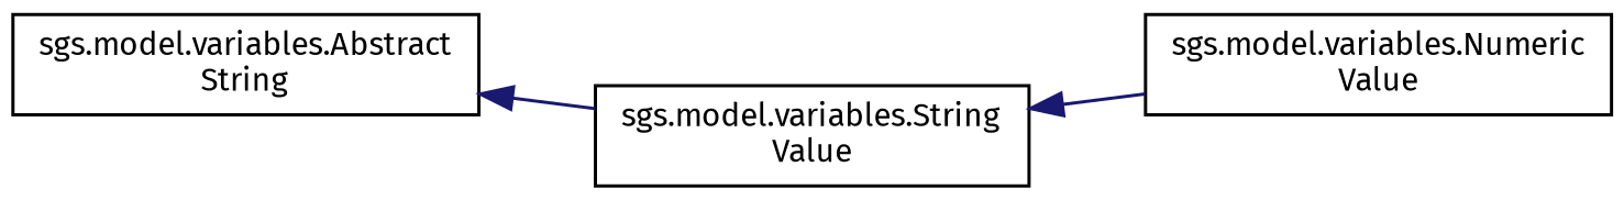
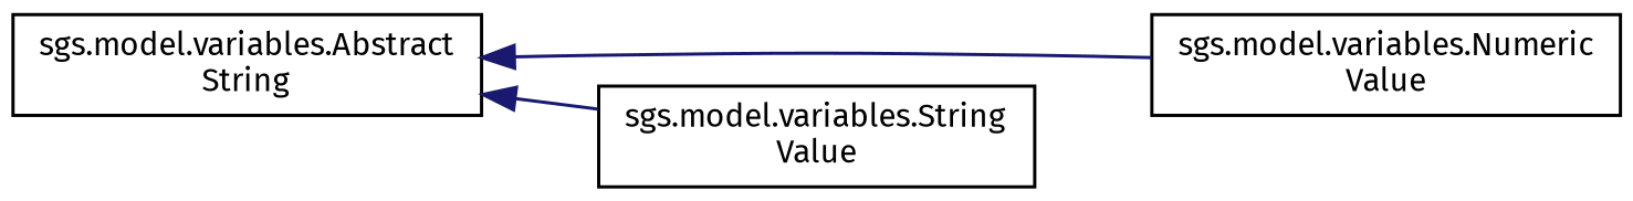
  digraph {
    fontname="Fira Sans"
    rankdir=LR
    node [color=black fillcolor=white fontname="Fira Sans" fontsize=10 shape=record style=filled]
    edge [color=midnightblue dir=back fontname="Fira Sans" fontsize=10 labelfontname=Helvetica labelfontsize=10 style=solid]
    n1 [height=0.2 label="sgs.model.variables.Abstract\lString" width=0.4]
    n2 [height=0.2 label="sgs.model.variables.Numeric\lValue" width=0.4]
    n3 [height=0.2 label="sgs.model.variables.String\lValue" width=0.4]
-   n3 -> n2
+   n1 -> n2
    n1 -> n3
  }
